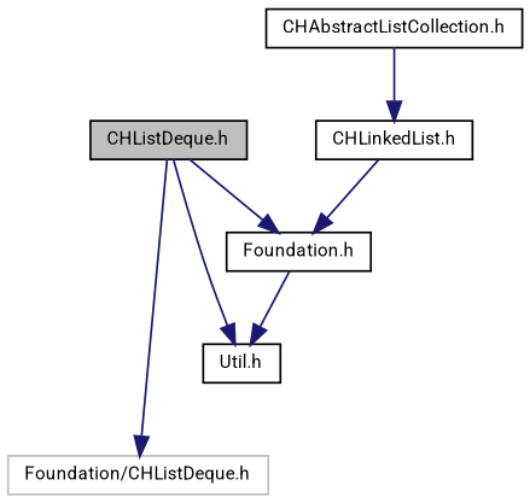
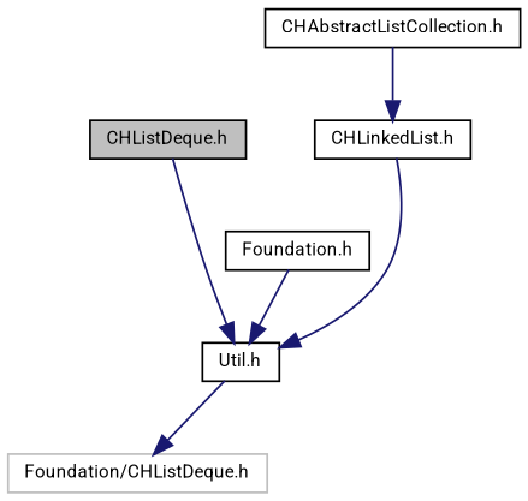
  digraph {
    fontname=Roboto
    node [color=black fontname=Roboto fontsize=9 shape=record]
    edge [color=midnightblue fontname=Roboto fontsize=9 labelfontname=LucidaGrande labelfontsize=9 style=solid]
    n1 [fillcolor=grey75 fontcolor=black height=0.2 label="CHListDeque.h" style=filled width=0.4]
    n2 [height=0.2 label="Foundation.h" width=0.4]
    n3 [height=0.2 label="Util.h" width=0.4]
    n4 [height=0.2 label="CHAbstractListCollection.h" width=0.4]
    n5 [height=0.2 label="CHLinkedList.h" width=0.4]
    n6 [color=grey75 height=0.2 label="Foundation/CHListDeque.h" width=0.4]
-   n1 -> n2
    n1 -> n3
    n2 -> n3
-   n1 -> n6
+   n3 -> n6
    n4 -> n5
-   n5 -> n2
+   n5 -> n3
  }
